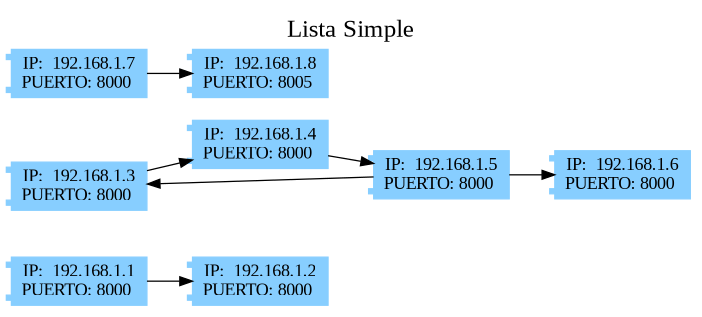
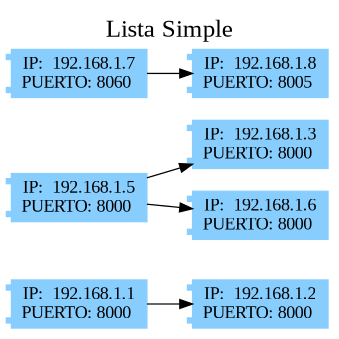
  digraph {
    compound=true
    fontname="Liberation Serif"
    fontsize=20
    label="Lista Simple"
    labelloc=t
    rankdir=LR
    splines=false
    node [color=skyblue1 fontcolor=black fontname="Liberation Serif" shape=component style=filled]
    edge [fontname="Liberation Serif"]
    n1 [label="IP:  192.168.1.1\nPUERTO: 8000 "]
    n2 [label="IP:  192.168.1.2\nPUERTO: 8000 "]
    n3 [label="IP:  192.168.1.3\nPUERTO: 8000 "]
-   n4 [label="IP:  192.168.1.4\nPUERTO: 8000 "]
    n5 [label="IP:  192.168.1.5\nPUERTO: 8000 "]
    n6 [label="IP:  192.168.1.6\nPUERTO: 8000 "]
-   n7 [label="IP:  192.168.1.7\nPUERTO: 8000 "]
+   n7 [label="IP:  192.168.1.7\nPUERTO: 8060 "]
    n8 [label="IP:  192.168.1.8\nPUERTO: 8005 "]
    n1 -> n2
-   n3 -> n4
-   n4 -> n5
    n5 -> n3
    n5 -> n6
    n7 -> n8
  }
